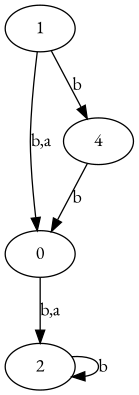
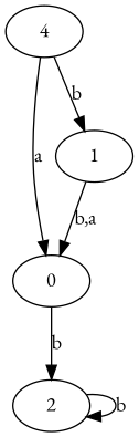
  digraph {
    d2tdocpreamble="\usetikzlibrary{automata}"
    d2tfigpreamble="\tikzstyle{every state}= [ draw=blue!50,very thick,fill=blue!20]  \tikzstyle{auto}= [fill=white]"
    fontname="EB Garamond"
    ranksep=0.5
    node [fontname="EB Garamond" style=state]
    edge [fontname="EB Garamond" lblstyle=auto topath="bend right"]
    n1 [label=0]
    n2 [label=2]
    n3 [label=1]
    n4 [label=4 style="state, initial"]
-   n1 -> n2 [label="b,a"]
+   n1 -> n2 [label=b]
    n2 -> n2 [label=b topath="loop above"]
    n3 -> n1 [label="b,a"]
-   n4 -> n1 [label=b]
-   n3 -> n4 [label=b]
+   n4 -> n1 [label=a]
+   n4 -> n3 [label=b]
  }
